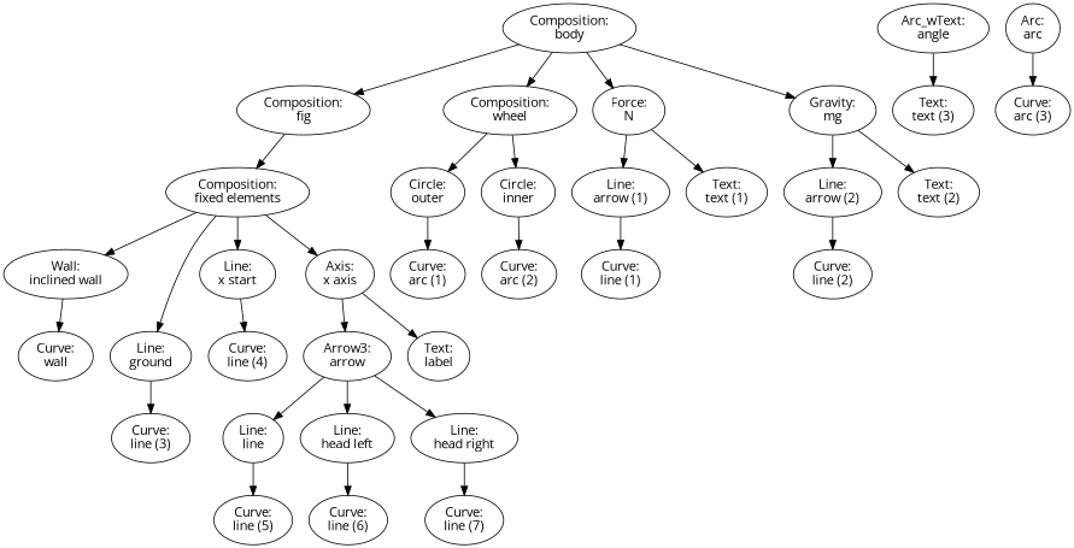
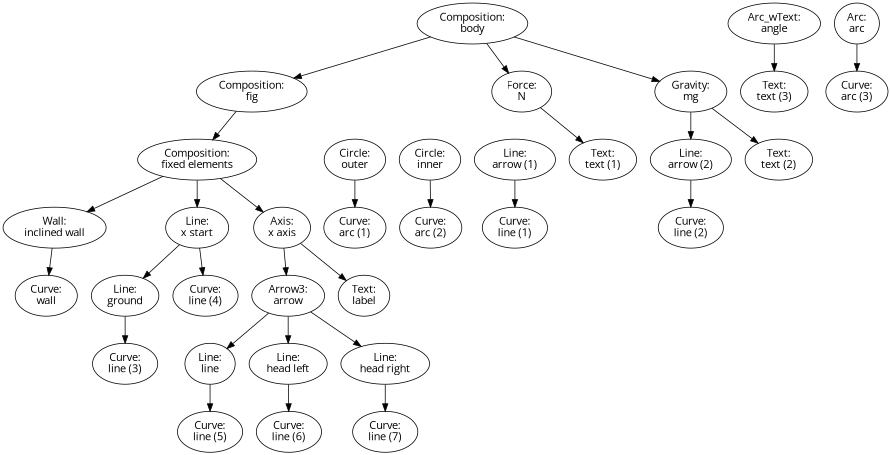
  digraph {
    fontname="Open Sans"
    node [fontname="Open Sans"]
    edge [fontname="Open Sans"]
    "Composition:\nfig"
    "Composition:\nfixed elements"
    "Composition:\nbody"
-   "Composition:\nwheel"
    "Force:\nN"
    "Gravity:\nmg"
    "Wall:\ninclined wall"
    "Line:\nground"
    "Line:\nx start"
    "Axis:\nx axis"
    "Circle:\nouter"
    "Circle:\ninner"
    "Line:\narrow (1)"
    "Text:\ntext (1)"
    "Line:\narrow (2)"
    "Text:\ntext (2)"
    "Curve:\narc (1)"
    "Curve:\narc (2)"
    "Curve:\nline (1)"
    "Curve:\nline (2)"
    "Arc_wText:\nangle"
    "Text:\ntext (3)"
    "Curve:\nwall"
    "Curve:\nline (3)"
    "Curve:\nline (4)"
    "Arrow3:\narrow"
    "Text:\nlabel"
    "Arc:\narc"
    "Curve:\narc (3)"
    "Line:\nline"
    "Line:\nhead left"
    "Line:\nhead right"
    "Curve:\nline (5)"
    "Curve:\nline (6)"
    "Curve:\nline (7)"
    "Composition:\nfig" -> "Composition:\nfixed elements"
    "Composition:\nfixed elements" -> "Wall:\ninclined wall"
-   "Composition:\nfixed elements" -> "Line:\nground"
+   "Line:\nx start" -> "Line:\nground"
    "Composition:\nfixed elements" -> "Line:\nx start"
    "Composition:\nfixed elements" -> "Axis:\nx axis"
    "Composition:\nbody" -> "Composition:\nfig"
-   "Composition:\nbody" -> "Composition:\nwheel"
    "Composition:\nbody" -> "Force:\nN"
    "Composition:\nbody" -> "Gravity:\nmg"
-   "Composition:\nwheel" -> "Circle:\nouter"
-   "Composition:\nwheel" -> "Circle:\ninner"
-   "Force:\nN" -> "Line:\narrow (1)"
    "Force:\nN" -> "Text:\ntext (1)"
    "Gravity:\nmg" -> "Line:\narrow (2)"
    "Gravity:\nmg" -> "Text:\ntext (2)"
    "Wall:\ninclined wall" -> "Curve:\nwall"
    "Line:\nground" -> "Curve:\nline (3)"
    "Line:\nx start" -> "Curve:\nline (4)"
    "Axis:\nx axis" -> "Arrow3:\narrow"
    "Axis:\nx axis" -> "Text:\nlabel"
    "Circle:\nouter" -> "Curve:\narc (1)"
    "Circle:\ninner" -> "Curve:\narc (2)"
    "Line:\narrow (1)" -> "Curve:\nline (1)"
    "Line:\narrow (2)" -> "Curve:\nline (2)"
    "Arc_wText:\nangle" -> "Text:\ntext (3)"
    "Arrow3:\narrow" -> "Line:\nline"
    "Arrow3:\narrow" -> "Line:\nhead left"
    "Arrow3:\narrow" -> "Line:\nhead right"
    "Arc:\narc" -> "Curve:\narc (3)"
    "Line:\nline" -> "Curve:\nline (5)"
    "Line:\nhead left" -> "Curve:\nline (6)"
    "Line:\nhead right" -> "Curve:\nline (7)"
  }
